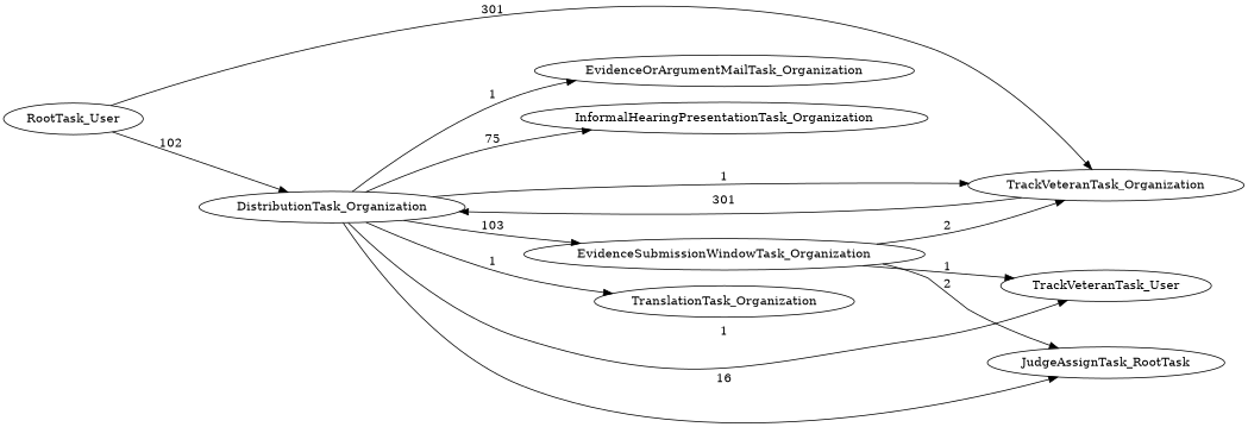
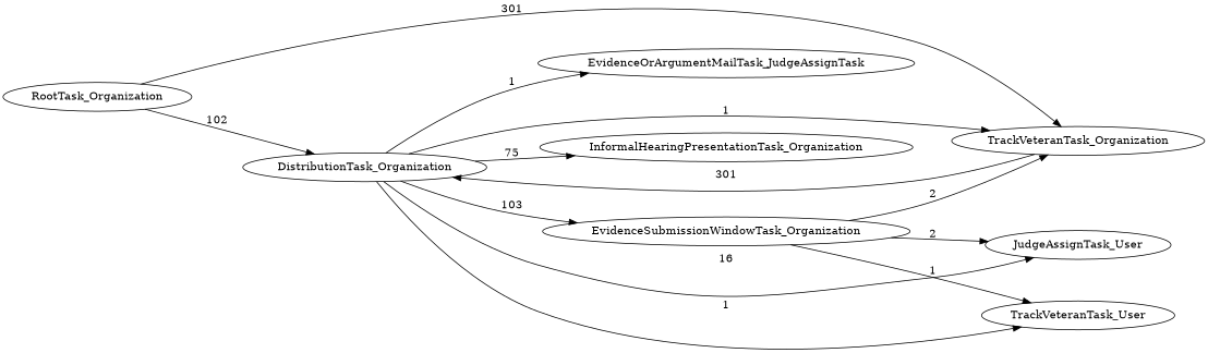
  digraph {
    rankdir=LR
    DistributionTask_Organization
    TrackVeteranTask_Organization
    EvidenceSubmissionWindowTask_Organization
    n4 [label=TrackVeteranTask_User]
-   JudgeAssignTask_User [label=JudgeAssignTask_RootTask]
-   EvidenceOrArgumentMailTask_Organization
+   JudgeAssignTask_User
+   EvidenceOrArgumentMailTask_Organization [label=EvidenceOrArgumentMailTask_JudgeAssignTask]
    InformalHearingPresentationTask_Organization
-   TranslationTask_Organization
-   RootTask_Organization [label=RootTask_User]
+   RootTask_Organization
    DistributionTask_Organization -> TrackVeteranTask_Organization [label=1]
    DistributionTask_Organization -> EvidenceSubmissionWindowTask_Organization [label=103]
    DistributionTask_Organization -> n4 [label=1]
    DistributionTask_Organization -> JudgeAssignTask_User [label=16]
    DistributionTask_Organization -> EvidenceOrArgumentMailTask_Organization [label=1]
    DistributionTask_Organization -> InformalHearingPresentationTask_Organization [label=75]
-   DistributionTask_Organization -> TranslationTask_Organization [label=1]
    TrackVeteranTask_Organization -> DistributionTask_Organization [label=301]
    EvidenceSubmissionWindowTask_Organization -> TrackVeteranTask_Organization [label=2]
    EvidenceSubmissionWindowTask_Organization -> n4 [label=1]
    EvidenceSubmissionWindowTask_Organization -> JudgeAssignTask_User [label=2]
    RootTask_Organization -> DistributionTask_Organization [label=102]
    RootTask_Organization -> TrackVeteranTask_Organization [label=301]
  }
